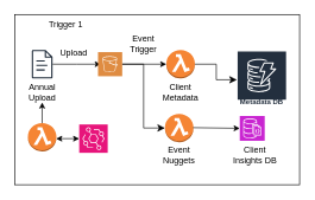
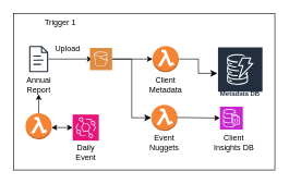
  <mxCell id="0" />
  <mxCell id="1" parent="0" />
  <mxCell id="2" value="" style="rounded=0;whiteSpace=wrap;html=1;" parent="1" vertex="1"><mxGeometry x="20" y="20" width="400" height="240" as="geometry" /></mxCell>
  <mxCell id="3" value="" style="edgeStyle=orthogonalEdgeStyle;rounded=0;orthogonalLoop=1;jettySize=auto;html=1;" parent="1" source="4" edge="1"><mxGeometry relative="1" as="geometry"><mxPoint x="141" y="90" as="targetPoint" /></mxGeometry></mxCell>
  <mxCell id="4" value="" style="sketch=0;outlineConnect=0;fontColor=#232F3E;gradientColor=none;fillColor=#232F3D;strokeColor=none;dashed=0;verticalLabelPosition=bottom;verticalAlign=top;align=center;html=1;fontSize=12;fontStyle=0;aspect=fixed;pointerEvents=1;shape=mxgraph.aws4.document;" parent="1" vertex="1"><mxGeometry x="44" y="70" width="29.23" height="40" as="geometry" /></mxCell>
- <mxCell id="5" value="Annual Upload" style="text;html=1;align=center;verticalAlign=middle;whiteSpace=wrap;rounded=0;" parent="1" vertex="1"><mxGeometry x="28.62" y="114" width="60" height="30" as="geometry" /></mxCell>
+ <mxCell id="5" value="Annual Report" style="text;html=1;align=center;verticalAlign=middle;whiteSpace=wrap;rounded=0;" parent="1" vertex="1"><mxGeometry x="28.62" y="114" width="60" height="30" as="geometry" /></mxCell>
  <mxCell id="6" value="" style="endArrow=classic;html=1;rounded=0;entryX=0;entryY=0.5;entryDx=0;entryDy=0;entryPerimeter=0;" parent="1" source="11" target="7" edge="1"><mxGeometry width="50" height="50" relative="1" as="geometry"><mxPoint x="173" y="109" as="sourcePoint" /><mxPoint x="233" y="109" as="targetPoint" /><Array as="points" /></mxGeometry></mxCell>
  <mxCell id="7" value="" style="outlineConnect=0;dashed=0;verticalLabelPosition=bottom;verticalAlign=top;align=center;html=1;shape=mxgraph.aws3.lambda_function;fillColor=#F58534;gradientColor=none;" parent="1" vertex="1"><mxGeometry x="233" y="70" width="40" height="40" as="geometry" /></mxCell>
  <mxCell id="8" value="Upload" style="text;html=1;align=center;verticalAlign=middle;whiteSpace=wrap;rounded=0;" parent="1" vertex="1"><mxGeometry x="73.23" y="60" width="60" height="30" as="geometry" /></mxCell>
- <mxCell id="9" value="Event Trigger" style="text;html=1;align=center;verticalAlign=middle;whiteSpace=wrap;rounded=0;" parent="1" vertex="1"><mxGeometry x="171" y="47" width="60" height="30" as="geometry" /></mxCell>
  <mxCell id="10" value="Client Metadata" style="text;html=1;align=center;verticalAlign=middle;whiteSpace=wrap;rounded=0;" parent="1" vertex="1"><mxGeometry x="223" y="114" width="60" height="30" as="geometry" /></mxCell>
  <mxCell id="11" value="" style="sketch=0;pointerEvents=1;shadow=0;dashed=0;html=1;strokeColor=none;fillColor=#DF8C42;labelPosition=center;verticalLabelPosition=bottom;verticalAlign=top;align=center;outlineConnect=0;shape=mxgraph.veeam2.aws_s3;" parent="1" vertex="1"><mxGeometry x="137" y="73" width="34" height="34" as="geometry" /></mxCell>
  <mxCell id="12" value="" style="outlineConnect=0;dashed=0;verticalLabelPosition=bottom;verticalAlign=top;align=center;html=1;shape=mxgraph.aws3.lambda_function;fillColor=#F58534;gradientColor=none;" parent="1" vertex="1"><mxGeometry x="231" y="160" width="40" height="40" as="geometry" /></mxCell>
  <mxCell id="13" value="Event Nuggets" style="text;html=1;align=center;verticalAlign=middle;whiteSpace=wrap;rounded=0;" parent="1" vertex="1"><mxGeometry x="221" y="204" width="60" height="30" as="geometry" /></mxCell>
  <mxCell id="14" value="" style="edgeStyle=elbowEdgeStyle;elbow=horizontal;endArrow=classic;html=1;curved=0;rounded=0;endSize=8;startSize=8;entryX=0;entryY=0.5;entryDx=0;entryDy=0;entryPerimeter=0;" parent="1" source="11" target="12" edge="1"><mxGeometry width="50" height="50" relative="1" as="geometry"><mxPoint x="144" y="180" as="sourcePoint" /><mxPoint x="194" y="130" as="targetPoint" /></mxGeometry></mxCell>
  <mxCell id="15" value="Metadata DB" style="sketch=0;outlineConnect=0;fontColor=#232F3E;gradientColor=none;strokeColor=#ffffff;fillColor=#232F3E;dashed=0;verticalLabelPosition=middle;verticalAlign=bottom;align=center;html=1;whiteSpace=wrap;fontSize=10;fontStyle=1;spacing=3;shape=mxgraph.aws4.productIcon;prIcon=mxgraph.aws4.dynamodb;" parent="1" vertex="1"><mxGeometry x="332" y="71" width="70" height="82" as="geometry" /></mxCell>
  <mxCell id="16" value="" style="edgeStyle=elbowEdgeStyle;elbow=horizontal;endArrow=classic;html=1;curved=0;rounded=0;endSize=8;startSize=8;exitX=1;exitY=0.5;exitDx=0;exitDy=0;exitPerimeter=0;" parent="1" source="7" target="15" edge="1"><mxGeometry width="50" height="50" relative="1" as="geometry"><mxPoint x="284" y="90" as="sourcePoint" /><mxPoint x="444" y="190" as="targetPoint" /></mxGeometry></mxCell>
  <mxCell id="17" value="" style="sketch=0;points=[[0,0,0],[0.25,0,0],[0.5,0,0],[0.75,0,0],[1,0,0],[0,1,0],[0.25,1,0],[0.5,1,0],[0.75,1,0],[1,1,0],[0,0.25,0],[0,0.5,0],[0,0.75,0],[1,0.25,0],[1,0.5,0],[1,0.75,0]];outlineConnect=0;fontColor=#232F3E;fillColor=#C925D1;strokeColor=#ffffff;dashed=0;verticalLabelPosition=bottom;verticalAlign=top;align=center;html=1;fontSize=12;fontStyle=0;aspect=fixed;shape=mxgraph.aws4.resourceIcon;resIcon=mxgraph.aws4.documentdb_with_mongodb_compatibility;" parent="1" vertex="1"><mxGeometry x="336" y="163" width="35" height="35" as="geometry" /></mxCell>
  <mxCell id="18" value="Client&lt;div&gt;Insights DB&lt;/div&gt;" style="text;html=1;align=center;verticalAlign=middle;whiteSpace=wrap;rounded=0;" parent="1" vertex="1"><mxGeometry x="320.5" y="203" width="72.5" height="30" as="geometry" /></mxCell>
  <mxCell id="19" value="" style="endArrow=classic;html=1;rounded=0;entryX=0;entryY=0.5;entryDx=0;entryDy=0;entryPerimeter=0;" parent="1" target="17" edge="1"><mxGeometry width="50" height="50" relative="1" as="geometry"><mxPoint x="270.5" y="179.5" as="sourcePoint" /><mxPoint x="320.5" y="179.5" as="targetPoint" /></mxGeometry></mxCell>
  <mxCell id="20" value="" style="outlineConnect=0;dashed=0;verticalLabelPosition=bottom;verticalAlign=top;align=center;html=1;shape=mxgraph.aws3.lambda_function;fillColor=#F58534;gradientColor=none;" parent="1" vertex="1"><mxGeometry x="38.62" y="173" width="40" height="40" as="geometry" /></mxCell>
  <mxCell id="21" value="" style="sketch=0;points=[[0,0,0],[0.25,0,0],[0.5,0,0],[0.75,0,0],[1,0,0],[0,1,0],[0.25,1,0],[0.5,1,0],[0.75,1,0],[1,1,0],[0,0.25,0],[0,0.5,0],[0,0.75,0],[1,0.25,0],[1,0.5,0],[1,0.75,0]];outlineConnect=0;fontColor=#232F3E;fillColor=#E7157B;strokeColor=#ffffff;dashed=0;verticalLabelPosition=bottom;verticalAlign=top;align=center;html=1;fontSize=12;fontStyle=0;aspect=fixed;shape=mxgraph.aws4.resourceIcon;resIcon=mxgraph.aws4.eventbridge;" parent="1" vertex="1"><mxGeometry x="110.62" y="175" width="40" height="40" as="geometry" /></mxCell>
+ <mxCell id="22" value="Daily Event" style="text;html=1;align=center;verticalAlign=middle;whiteSpace=wrap;rounded=0;" parent="1" vertex="1"><mxGeometry x="100.62" y="219" width="60" height="30" as="geometry" /></mxCell>
  <mxCell id="23" value="" style="endArrow=classic;startArrow=classic;html=1;rounded=0;entryX=0;entryY=0.5;entryDx=0;entryDy=0;entryPerimeter=0;" parent="1" target="21" edge="1"><mxGeometry width="50" height="50" relative="1" as="geometry"><mxPoint x="78.23" y="195" as="sourcePoint" /><mxPoint x="128.23" y="145" as="targetPoint" /></mxGeometry></mxCell>
  <mxCell id="24" value="" style="endArrow=classic;html=1;rounded=0;entryX=0.5;entryY=1;entryDx=0;entryDy=0;exitX=0.5;exitY=0;exitDx=0;exitDy=0;exitPerimeter=0;" parent="1" source="20" target="5" edge="1"><mxGeometry width="50" height="50" relative="1" as="geometry"><mxPoint x="60.62" y="173" as="sourcePoint" /><mxPoint x="110.62" y="123" as="targetPoint" /></mxGeometry></mxCell>
  <mxCell id="25" value="Trigger 1" style="text;html=1;align=center;verticalAlign=middle;whiteSpace=wrap;rounded=0;" vertex="1" parent="1"><mxGeometry x="20" y="20" width="144" height="30" as="geometry" /></mxCell>
